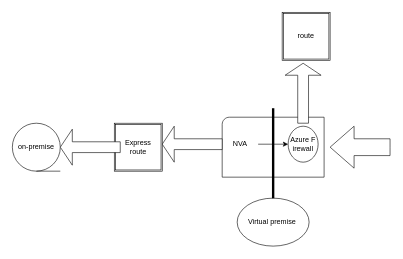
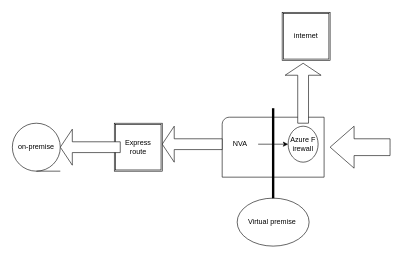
  <mxCell id="0" />
  <mxCell id="1" parent="0" />
  <mxCell id="2" value="" style="html=1;shadow=0;dashed=0;align=center;verticalAlign=middle;shape=mxgraph.arrows2.arrow;dy=0.6;dx=40;flipH=1;notch=0;" vertex="1" parent="1"><mxGeometry x="550" y="210" width="100" height="70" as="geometry" /></mxCell>
  <mxCell id="3" value="" style="verticalLabelPosition=bottom;verticalAlign=top;html=1;shape=mxgraph.basic.corner_round_rect;dx=6;" vertex="1" parent="1"><mxGeometry x="370" y="195" width="170" height="100" as="geometry" /></mxCell>
  <mxCell id="4" value="" style="line;strokeWidth=4;direction=south;html=1;perimeter=backbonePerimeter;points=[];outlineConnect=0;" vertex="1" parent="1"><mxGeometry x="450" y="180" width="10" height="160" as="geometry" /></mxCell>
  <mxCell id="5" value="" style="edgeStyle=orthogonalEdgeStyle;rounded=0;orthogonalLoop=1;jettySize=auto;html=1;" edge="1" parent="1" source="6" target="7"><mxGeometry relative="1" as="geometry" /></mxCell>
  <mxCell id="6" value="NVA" style="text;html=1;strokeColor=none;fillColor=none;align=center;verticalAlign=middle;whiteSpace=wrap;rounded=0;" vertex="1" parent="1"><mxGeometry x="370" y="225" width="60" height="30" as="geometry" /></mxCell>
  <mxCell id="7" value="Azure F irewall" style="ellipse;whiteSpace=wrap;html=1;" vertex="1" parent="1"><mxGeometry x="480" y="210" width="50" height="60" as="geometry" /></mxCell>
  <mxCell id="8" value="Virtual premise&amp;nbsp;" style="ellipse;whiteSpace=wrap;html=1;" vertex="1" parent="1"><mxGeometry x="395" y="330" width="120" height="80" as="geometry" /></mxCell>
  <mxCell id="9" value="" style="shape=singleArrow;direction=west;whiteSpace=wrap;html=1;" vertex="1" parent="1"><mxGeometry x="270" y="210" width="100" height="60" as="geometry" /></mxCell>
  <mxCell id="10" value="Express route" style="shape=ext;double=1;whiteSpace=wrap;html=1;aspect=fixed;" vertex="1" parent="1"><mxGeometry x="190" y="205" width="80" height="80" as="geometry" /></mxCell>
  <mxCell id="11" value="on-premise" style="shape=tapeData;whiteSpace=wrap;html=1;perimeter=ellipsePerimeter;" vertex="1" parent="1"><mxGeometry x="20" y="205" width="80" height="80" as="geometry" /></mxCell>
  <mxCell id="12" value="" style="shape=singleArrow;direction=west;whiteSpace=wrap;html=1;" vertex="1" parent="1"><mxGeometry x="100" y="215" width="100" height="60" as="geometry" /></mxCell>
  <mxCell id="13" value="" style="shape=singleArrow;direction=north;whiteSpace=wrap;html=1;" vertex="1" parent="1"><mxGeometry x="475" y="105" width="60" height="100" as="geometry" /></mxCell>
- <mxCell id="14" value="route" style="shape=ext;double=1;whiteSpace=wrap;html=1;aspect=fixed;" vertex="1" parent="1"><mxGeometry x="470" y="20" width="80" height="80" as="geometry" /></mxCell>
+ <mxCell id="14" value="internet" style="shape=ext;double=1;whiteSpace=wrap;html=1;aspect=fixed;" vertex="1" parent="1"><mxGeometry x="470" y="20" width="80" height="80" as="geometry" /></mxCell>
